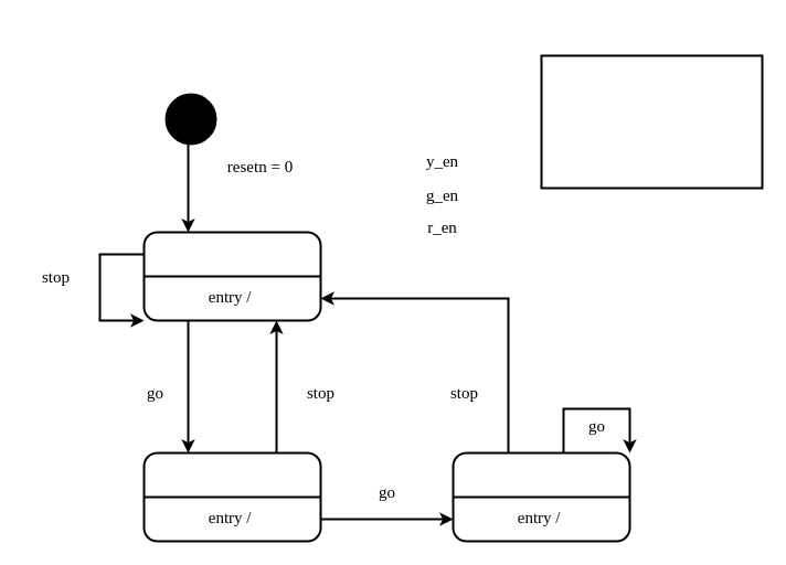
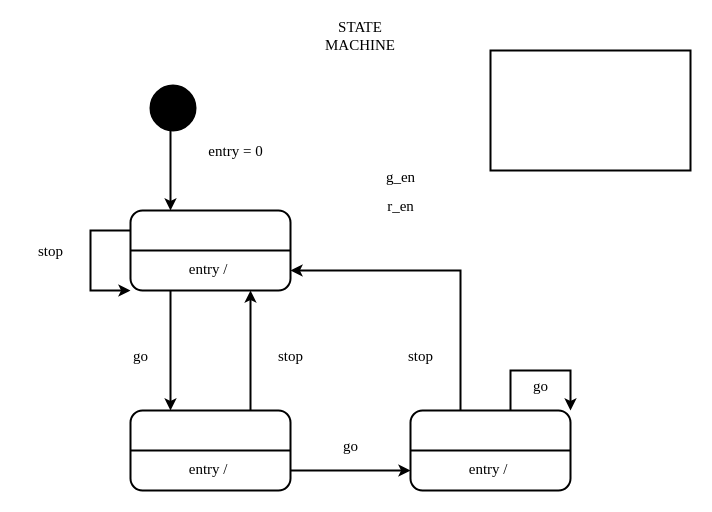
  <mxCell id="0" />
  <mxCell id="1" parent="0" />
+ <mxCell id="2" value="&lt;font style=&quot;font-size: 15px;&quot; face=&quot;Consolas&quot;&gt;STATE MACHINE&lt;/font&gt;" style="text;html=1;strokeColor=none;fillColor=none;align=center;verticalAlign=middle;whiteSpace=wrap;rounded=0;" vertex="1" parent="1"><mxGeometry x="330" y="20" width="60" height="30" as="geometry" /></mxCell>
  <mxCell id="3" value="&lt;font face=&quot;Consolas&quot;&gt;r_en&lt;/font&gt;" style="text;html=1;align=center;verticalAlign=middle;resizable=0;points=[];autosize=1;strokeColor=none;fillColor=none;fontSize=15;" vertex="1" parent="1"><mxGeometry x="370" y="190" width="60" height="30" as="geometry" /></mxCell>
- <mxCell id="4" value="&lt;font face=&quot;Consolas&quot;&gt;y_en&lt;br&gt;&lt;/font&gt;" style="text;html=1;align=center;verticalAlign=middle;resizable=0;points=[];autosize=1;strokeColor=none;fillColor=none;fontSize=15;" vertex="1" parent="1"><mxGeometry x="370" y="130" width="60" height="30" as="geometry" /></mxCell>
  <mxCell id="5" value="&lt;font face=&quot;Consolas&quot;&gt;g_en&lt;br&gt;&lt;br&gt;&lt;/font&gt;" style="text;html=1;align=center;verticalAlign=middle;resizable=0;points=[];autosize=1;strokeColor=none;fillColor=none;fontSize=15;" vertex="1" parent="1"><mxGeometry x="370" y="160" width="60" height="50" as="geometry" /></mxCell>
  <mxCell id="6" value="&lt;font face=&quot;consolas&quot;&gt;stop&lt;/font&gt;" style="text;html=1;align=center;verticalAlign=middle;resizable=0;points=[];autosize=1;strokeColor=none;fillColor=none;fontSize=15;" vertex="1" parent="1"><mxGeometry x="390" y="340" width="60" height="30" as="geometry" /></mxCell>
  <mxCell id="7" value="&lt;font face=&quot;consolas&quot;&gt;go&lt;/font&gt;" style="text;html=1;align=center;verticalAlign=middle;resizable=0;points=[];autosize=1;strokeColor=none;fillColor=none;fontSize=15;" vertex="1" parent="1"><mxGeometry x="330" y="430" width="40" height="30" as="geometry" /></mxCell>
  <mxCell id="8" value="&lt;font face=&quot;consolas&quot;&gt;&lt;br&gt;&lt;br&gt;entry /&amp;nbsp;&lt;/font&gt;" style="rounded=1;whiteSpace=wrap;html=1;fontSize=15;strokeWidth=2;" vertex="1" parent="1"><mxGeometry x="130" y="410" width="160" height="80" as="geometry" /></mxCell>
  <mxCell id="9" value="" style="endArrow=none;html=1;rounded=0;fontSize=15;entryX=1;entryY=0.5;entryDx=0;entryDy=0;strokeWidth=2;" edge="1" parent="1" target="8"><mxGeometry width="50" height="50" relative="1" as="geometry"><mxPoint x="130" y="450" as="sourcePoint" /><mxPoint x="180" y="400" as="targetPoint" /></mxGeometry></mxCell>
  <mxCell id="10" value="" style="endArrow=classic;html=1;rounded=0;strokeWidth=2;fontSize=15;entryX=0;entryY=1;entryDx=0;entryDy=0;" edge="1" parent="1" target="13"><mxGeometry width="50" height="50" relative="1" as="geometry"><mxPoint x="130" y="230" as="sourcePoint" /><mxPoint x="90" y="290" as="targetPoint" /><Array as="points"><mxPoint x="90" y="230" /><mxPoint x="90" y="290" /></Array></mxGeometry></mxCell>
  <mxCell id="11" value="" style="endArrow=classic;html=1;rounded=0;strokeWidth=2;fontSize=15;entryX=1;entryY=0;entryDx=0;entryDy=0;" edge="1" parent="1" target="15"><mxGeometry width="50" height="50" relative="1" as="geometry"><mxPoint x="510" y="410" as="sourcePoint" /><mxPoint x="570" y="370" as="targetPoint" /><Array as="points"><mxPoint x="510" y="370" /><mxPoint x="570" y="370" /></Array></mxGeometry></mxCell>
  <mxCell id="12" value="" style="endArrow=classic;html=1;rounded=0;strokeWidth=2;fontSize=15;entryX=0;entryY=0.75;entryDx=0;entryDy=0;" edge="1" parent="1" target="15"><mxGeometry width="50" height="50" relative="1" as="geometry"><mxPoint x="290" y="470" as="sourcePoint" /><mxPoint x="340" y="420" as="targetPoint" /></mxGeometry></mxCell>
  <mxCell id="13" value="&lt;font face=&quot;consolas&quot;&gt;&lt;br&gt;&lt;br&gt;entry /&amp;nbsp;&lt;/font&gt;" style="rounded=1;whiteSpace=wrap;html=1;fontSize=15;strokeWidth=2;" vertex="1" parent="1"><mxGeometry x="130" y="210" width="160" height="80" as="geometry" /></mxCell>
  <mxCell id="14" value="" style="endArrow=none;html=1;rounded=0;fontSize=15;entryX=1;entryY=0.5;entryDx=0;entryDy=0;strokeWidth=2;" edge="1" parent="1" target="13"><mxGeometry width="50" height="50" relative="1" as="geometry"><mxPoint x="130" y="250" as="sourcePoint" /><mxPoint x="180" y="200" as="targetPoint" /></mxGeometry></mxCell>
  <mxCell id="15" value="&lt;font face=&quot;consolas&quot;&gt;&lt;br&gt;&lt;br&gt;entry /&amp;nbsp;&lt;/font&gt;" style="rounded=1;whiteSpace=wrap;html=1;fontSize=15;strokeWidth=2;" vertex="1" parent="1"><mxGeometry x="410" y="410" width="160" height="80" as="geometry" /></mxCell>
  <mxCell id="16" value="" style="endArrow=none;html=1;rounded=0;fontSize=15;entryX=1;entryY=0.5;entryDx=0;entryDy=0;strokeWidth=2;" edge="1" parent="1" target="15"><mxGeometry width="50" height="50" relative="1" as="geometry"><mxPoint x="410" y="450" as="sourcePoint" /><mxPoint x="460" y="400" as="targetPoint" /></mxGeometry></mxCell>
  <mxCell id="17" value="" style="endArrow=classic;html=1;rounded=0;strokeWidth=2;fontSize=15;entryX=0.75;entryY=1;entryDx=0;entryDy=0;exitX=0.75;exitY=0;exitDx=0;exitDy=0;" edge="1" parent="1" source="8" target="13"><mxGeometry width="50" height="50" relative="1" as="geometry"><mxPoint x="240" y="410" as="sourcePoint" /><mxPoint x="290" y="360" as="targetPoint" /></mxGeometry></mxCell>
  <mxCell id="18" value="" style="endArrow=classic;html=1;rounded=0;strokeWidth=2;fontSize=15;entryX=0.75;entryY=1;entryDx=0;entryDy=0;" edge="1" parent="1"><mxGeometry width="50" height="50" relative="1" as="geometry"><mxPoint x="170" y="290" as="sourcePoint" /><mxPoint x="170" y="410" as="targetPoint" /></mxGeometry></mxCell>
  <mxCell id="19" value="" style="endArrow=classic;html=1;rounded=0;strokeWidth=2;fontSize=15;" edge="1" parent="1"><mxGeometry width="50" height="50" relative="1" as="geometry"><mxPoint x="170" y="130" as="sourcePoint" /><mxPoint x="170" y="210" as="targetPoint" /></mxGeometry></mxCell>
  <mxCell id="20" value="" style="endArrow=classic;html=1;rounded=0;strokeWidth=2;fontSize=15;entryX=1;entryY=0.75;entryDx=0;entryDy=0;exitX=0.75;exitY=0;exitDx=0;exitDy=0;" edge="1" parent="1" target="13"><mxGeometry width="50" height="50" relative="1" as="geometry"><mxPoint x="460" y="410" as="sourcePoint" /><mxPoint x="460" y="290" as="targetPoint" /><Array as="points"><mxPoint x="460" y="270" /></Array></mxGeometry></mxCell>
  <mxCell id="21" value="" style="ellipse;whiteSpace=wrap;html=1;aspect=fixed;strokeWidth=2;fontSize=15;fillColor=#000000;" vertex="1" parent="1"><mxGeometry x="150" y="85" width="45" height="45" as="geometry" /></mxCell>
  <mxCell id="22" value="&lt;font face=&quot;consolas&quot;&gt;go&lt;/font&gt;" style="text;html=1;align=center;verticalAlign=middle;resizable=0;points=[];autosize=1;strokeColor=none;fillColor=none;fontSize=15;" vertex="1" parent="1"><mxGeometry x="120" y="340" width="40" height="30" as="geometry" /></mxCell>
  <mxCell id="23" value="&lt;font face=&quot;consolas&quot;&gt;stop&lt;/font&gt;" style="text;html=1;align=center;verticalAlign=middle;resizable=0;points=[];autosize=1;strokeColor=none;fillColor=none;fontSize=15;" vertex="1" parent="1"><mxGeometry x="260" y="340" width="60" height="30" as="geometry" /></mxCell>
  <mxCell id="24" value="&lt;font face=&quot;consolas&quot;&gt;go&lt;/font&gt;" style="text;html=1;align=center;verticalAlign=middle;resizable=0;points=[];autosize=1;strokeColor=none;fillColor=none;fontSize=15;" vertex="1" parent="1"><mxGeometry x="520" y="370" width="40" height="30" as="geometry" /></mxCell>
  <mxCell id="25" value="&lt;font face=&quot;consolas&quot;&gt;stop&lt;/font&gt;" style="text;html=1;align=center;verticalAlign=middle;resizable=0;points=[];autosize=1;strokeColor=none;fillColor=none;fontSize=15;" vertex="1" parent="1"><mxGeometry x="20" y="235" width="60" height="30" as="geometry" /></mxCell>
- <mxCell id="26" value="&lt;font face=&quot;consolas&quot;&gt;resetn = 0&lt;/font&gt;" style="text;html=1;align=center;verticalAlign=middle;resizable=0;points=[];autosize=1;strokeColor=none;fillColor=none;fontSize=15;" vertex="1" parent="1"><mxGeometry x="180" y="135" width="110" height="30" as="geometry" /></mxCell>
+ <mxCell id="26" value="&lt;font face=&quot;consolas&quot;&gt;entry = 0&lt;/font&gt;" style="text;html=1;align=center;verticalAlign=middle;resizable=0;points=[];autosize=1;strokeColor=none;fillColor=none;fontSize=15;" vertex="1" parent="1"><mxGeometry x="180" y="135" width="110" height="30" as="geometry" /></mxCell>
  <mxCell id="27" value="" style="rounded=0;whiteSpace=wrap;html=1;strokeWidth=2;fontSize=15;" vertex="1" parent="1"><mxGeometry x="490" y="50" width="200" height="120" as="geometry" /></mxCell>
